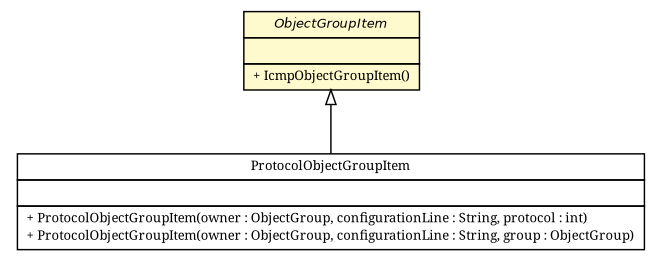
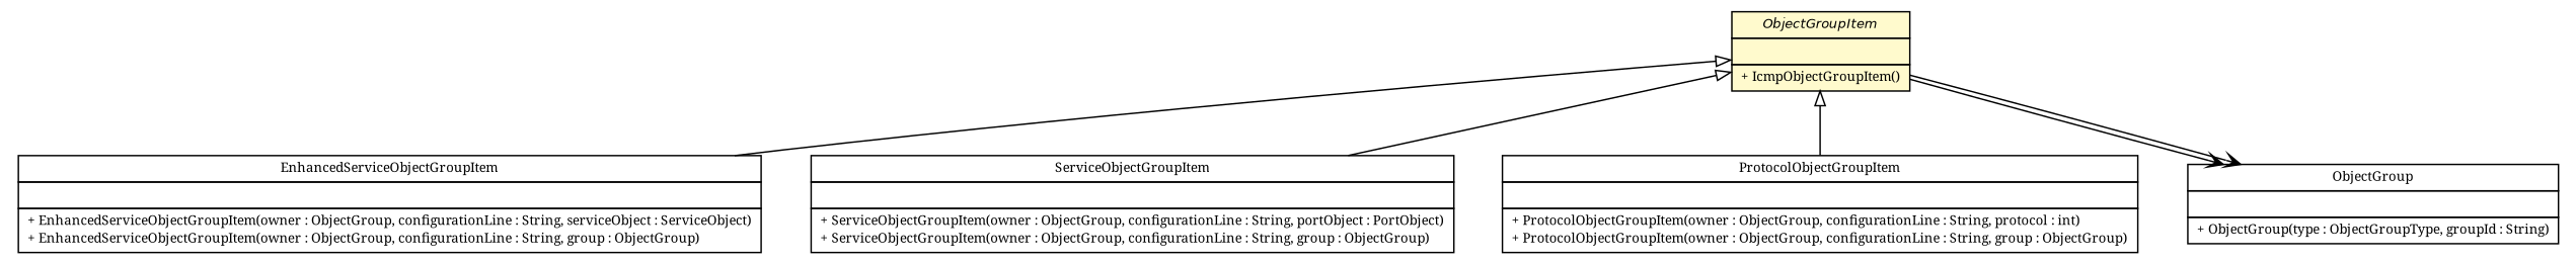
  digraph {
    fontname="Noto Serif"
    node [fontcolor=black fontname="Noto Serif" fontsize=9.0 shape=plaintext]
    edge [arrowtail=empty dir=back fontname="Noto Serif" fontsize=10 headport=p labelfontname=Helvetica labelfontsize=10 tailport=p]
+   n1 [label=<<table border="0" cellborder="1" cellspacing="0" cellpadding="2" port="p" href="./EnhancedServiceObjectGroupItem.html"> 		<tr><td><table border="0" cellspacing="0" cellpadding="1"> 			<tr><td> EnhancedServiceObjectGroupItem </td></tr> 		</table></td></tr> 		<tr><td><table border="0" cellspacing="0" cellpadding="1"> 			<tr><td align="left">  </td></tr> 		</table></td></tr> 		<tr><td><table border="0" cellspacing="0" cellpadding="1"> 			<tr><td align="left"> + EnhancedServiceObjectGroupItem(owner : ObjectGroup, configurationLine : String, serviceObject : ServiceObject) </td></tr> 			<tr><td align="left"> + EnhancedServiceObjectGroupItem(owner : ObjectGroup, configurationLine : String, group : ObjectGroup) </td></tr> 		</table></td></tr> 		</table>>]
+   n2 [label=<<table border="0" cellborder="1" cellspacing="0" cellpadding="2" port="p" href="./ServiceObjectGroupItem.html"> 		<tr><td><table border="0" cellspacing="0" cellpadding="1"> 			<tr><td> ServiceObjectGroupItem </td></tr> 		</table></td></tr> 		<tr><td><table border="0" cellspacing="0" cellpadding="1"> 			<tr><td align="left">  </td></tr> 		</table></td></tr> 		<tr><td><table border="0" cellspacing="0" cellpadding="1"> 			<tr><td align="left"> + ServiceObjectGroupItem(owner : ObjectGroup, configurationLine : String, portObject : PortObject) </td></tr> 			<tr><td align="left"> + ServiceObjectGroupItem(owner : ObjectGroup, configurationLine : String, group : ObjectGroup) </td></tr> 		</table></td></tr> 		</table>>]
    n3 [label=<<table border="0" cellborder="1" cellspacing="0" cellpadding="2" port="p" href="./ProtocolObjectGroupItem.html"> 		<tr><td><table border="0" cellspacing="0" cellpadding="1"> 			<tr><td> ProtocolObjectGroupItem </td></tr> 		</table></td></tr> 		<tr><td><table border="0" cellspacing="0" cellpadding="1"> 			<tr><td align="left">  </td></tr> 		</table></td></tr> 		<tr><td><table border="0" cellspacing="0" cellpadding="1"> 			<tr><td align="left"> + ProtocolObjectGroupItem(owner : ObjectGroup, configurationLine : String, protocol : int) </td></tr> 			<tr><td align="left"> + ProtocolObjectGroupItem(owner : ObjectGroup, configurationLine : String, group : ObjectGroup) </td></tr> 		</table></td></tr> 		</table>>]
+   n4 [label=<<table border="0" cellborder="1" cellspacing="0" cellpadding="2" port="p" href="./ObjectGroup.html"> 		<tr><td><table border="0" cellspacing="0" cellpadding="1"> 			<tr><td> ObjectGroup </td></tr> 		</table></td></tr> 		<tr><td><table border="0" cellspacing="0" cellpadding="1"> 			<tr><td align="left">  </td></tr> 		</table></td></tr> 		<tr><td><table border="0" cellspacing="0" cellpadding="1"> 			<tr><td align="left"> + ObjectGroup(type : ObjectGroupType, groupId : String) </td></tr> 		</table></td></tr> 		</table>>]
    n5 [label=<<table border="0" cellborder="1" cellspacing="0" cellpadding="2" port="p" bgcolor="lemonChiffon" href="./ObjectGroupItem.html"> 		<tr><td><table border="0" cellspacing="0" cellpadding="1"> 			<tr><td><font face="Helvetica-Oblique"> ObjectGroupItem </font></td></tr> 		</table></td></tr> 		<tr><td><table border="0" cellspacing="0" cellpadding="1"> 			<tr><td align="left">  </td></tr> 		</table></td></tr> 		<tr><td><table border="0" cellspacing="0" cellpadding="1"> 			<tr><td align="left"> + IcmpObjectGroupItem() </td></tr> 		</table></td></tr> 		</table>>]
+   n5 -> n1
+   n5 -> n2
    n5 -> n3
+   n5 -> n4 [arrowhead=open color=black fontcolor=black fontsize=10.0 arrowtail="" dir=""]
+   n5 -> n4 [arrowhead=open color=black fontcolor=black fontsize=10.0 arrowtail="" dir=""]
  }
